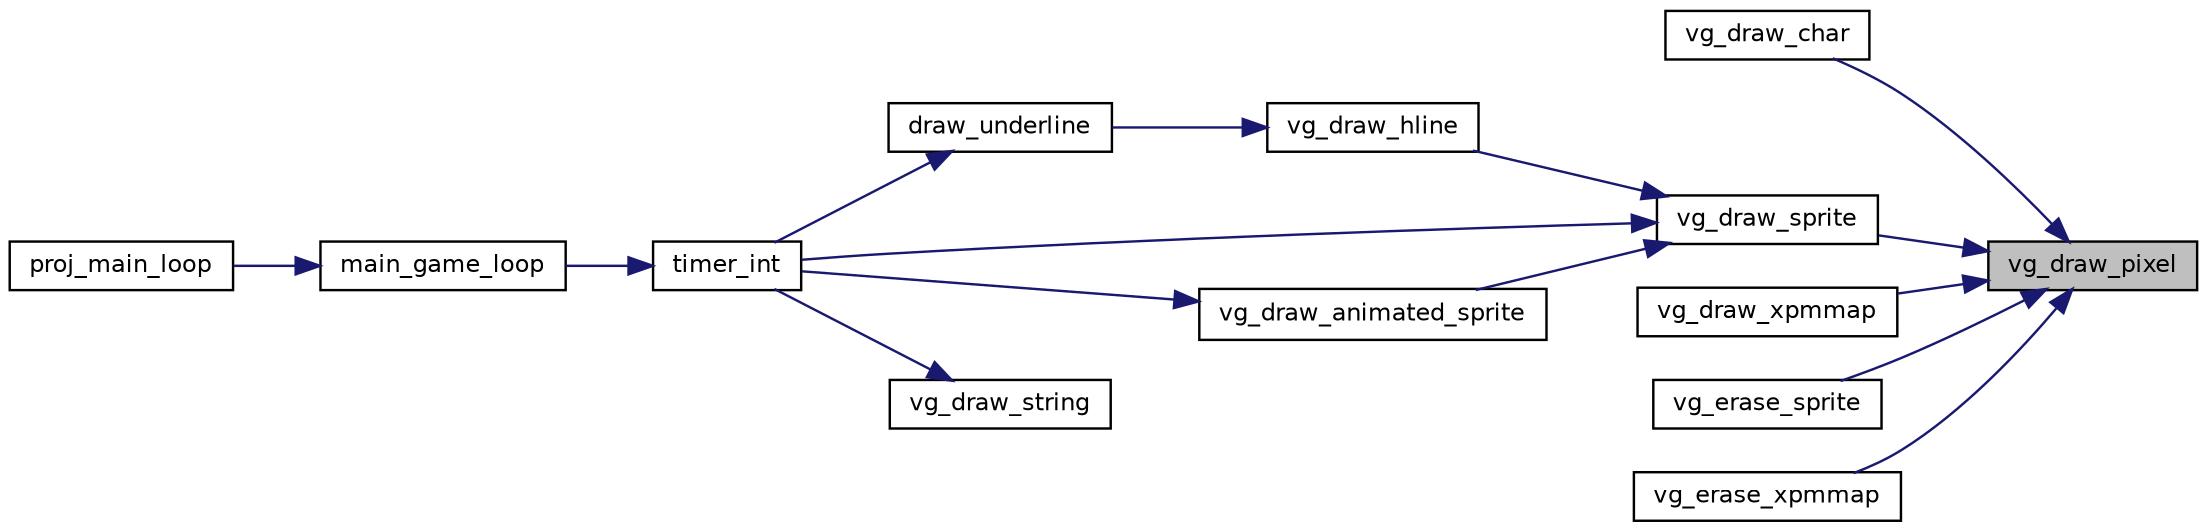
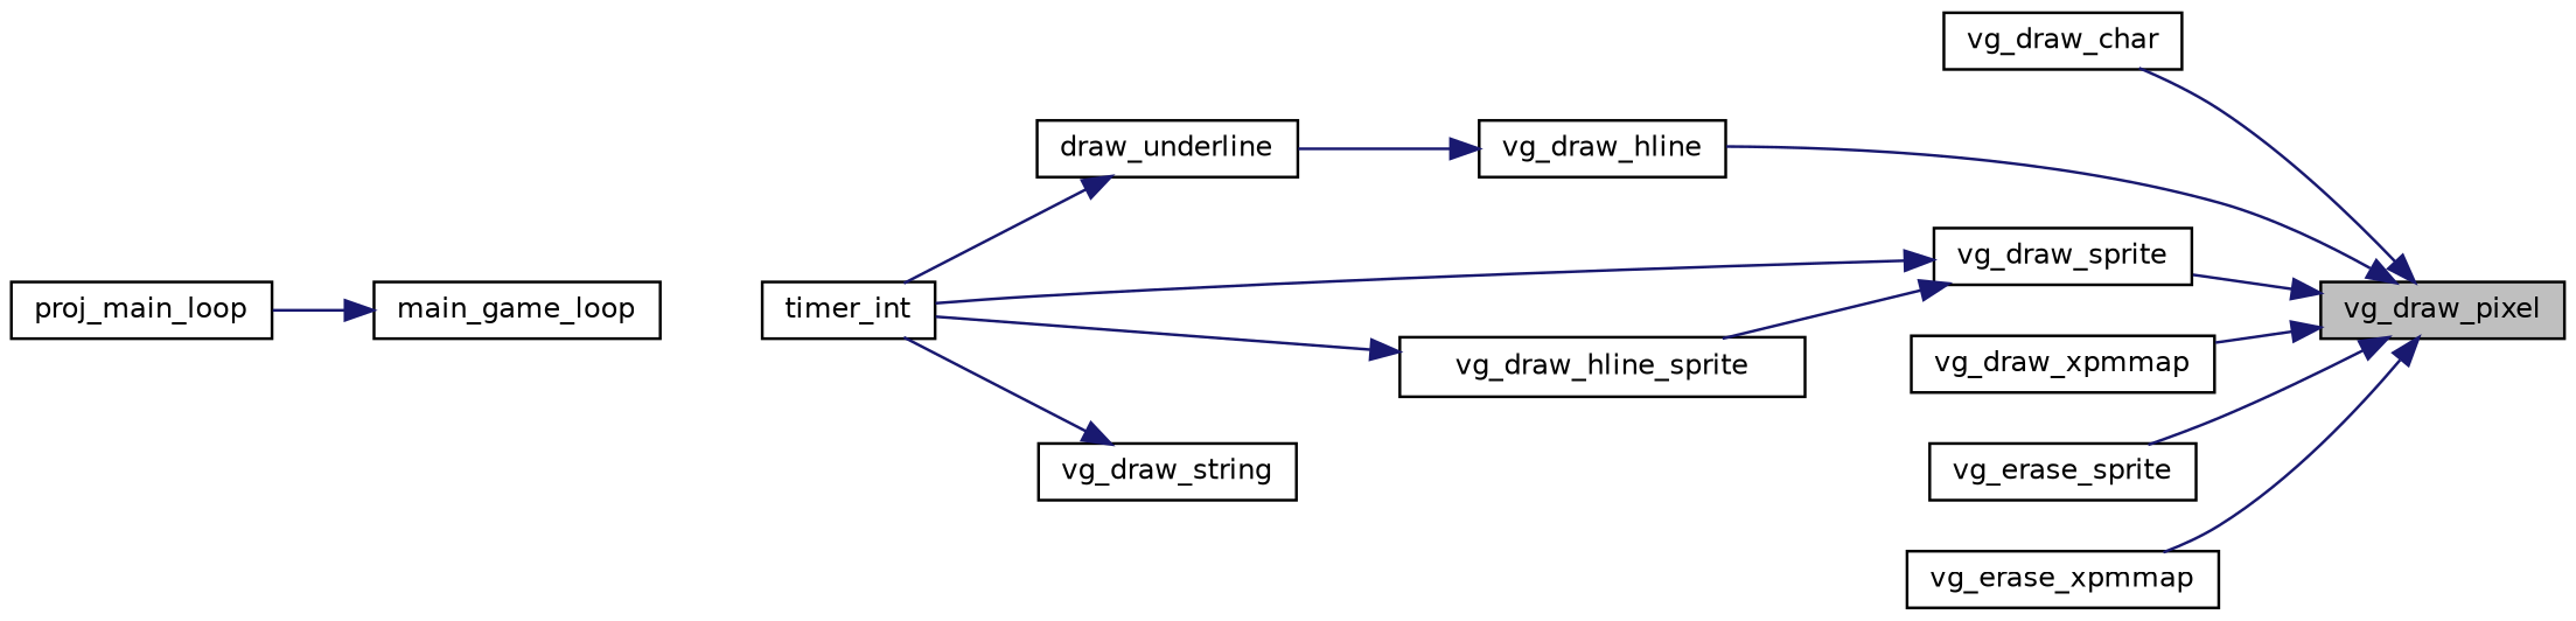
  digraph {
    fontname="DejaVu Sans"
    rankdir=RL
    node [color=black fillcolor=white fontname="DejaVu Sans" fontsize=10 shape=record style=filled]
    edge [color=midnightblue dir=back fontname="DejaVu Sans" fontsize=10 labelfontname=Helvetica labelfontsize=10 style=solid]
    n1 [fillcolor=grey75 fontcolor=black height=0.2 label=vg_draw_pixel width=0.4]
    n2 [height=0.2 label=vg_draw_char width=0.4]
    n3 [height=0.2 label=vg_draw_hline width=0.4]
    n4 [height=0.2 label=vg_draw_sprite width=0.4]
    n5 [height=0.2 label=vg_draw_xpmmap width=0.4]
    n6 [height=0.2 label=vg_erase_sprite width=0.4]
    n7 [height=0.2 label=vg_erase_xpmmap width=0.4]
    n8 [height=0.2 label=draw_underline width=0.4]
    n9 [height=0.2 label=timer_int width=0.4]
-   n10 [height=0.2 label=vg_draw_animated_sprite width=0.4]
+   n10 [height=0.2 label=vg_draw_hline_sprite width=0.4]
    n11 [height=0.2 label=vg_draw_string width=0.4]
    n12 [height=0.2 label=main_game_loop width=0.4]
    n13 [height=0.2 label=proj_main_loop width=0.4]
    n1 -> n2
-   n4 -> n3
+   n1 -> n3
    n1 -> n4
    n1 -> n5
    n1 -> n6
    n1 -> n7
    n3 -> n8
    n4 -> n9
    n4 -> n10
    n8 -> n9
-   n9 -> n12
    n10 -> n9
    n11 -> n9
    n12 -> n13
  }
